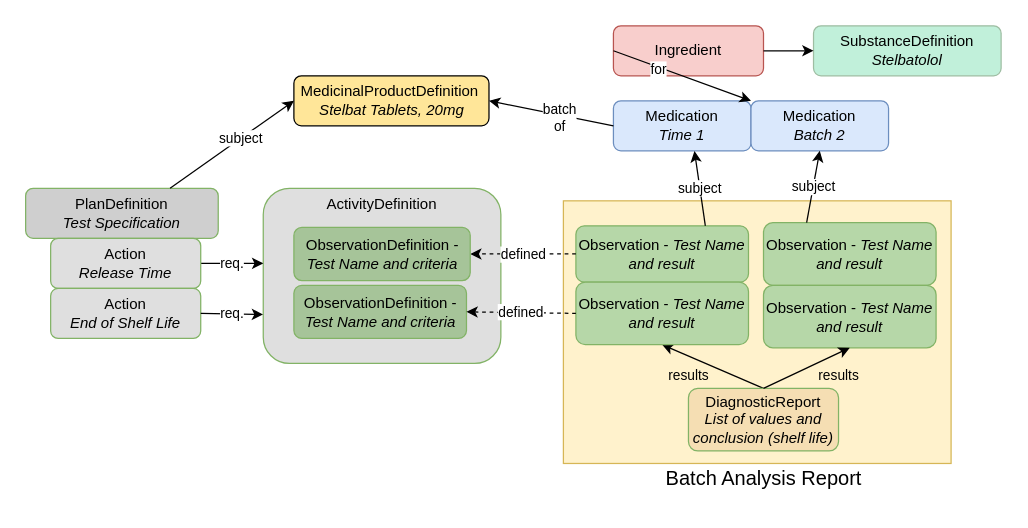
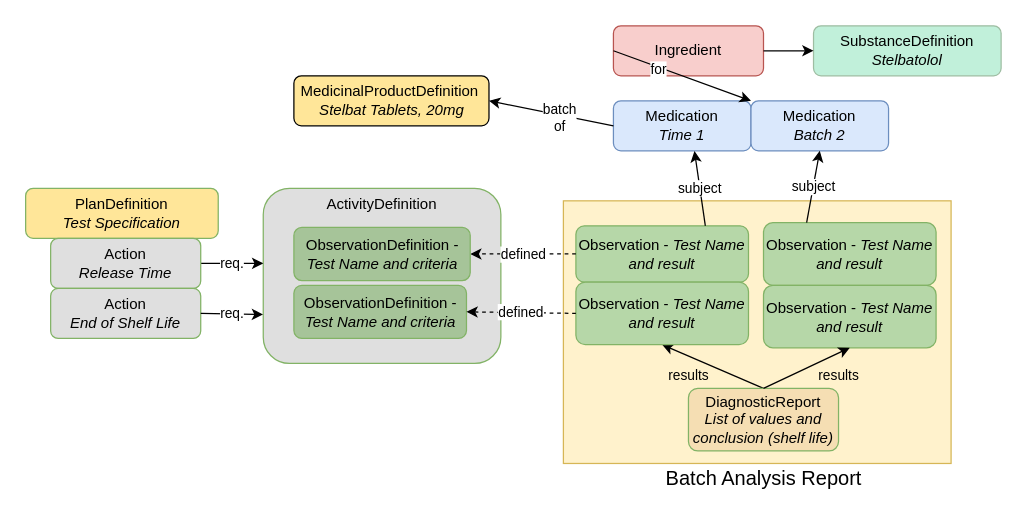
  <mxCell id="0" />
  <mxCell id="1" parent="0" />
  <mxCell id="2" value="&lt;br&gt;&lt;span style=&quot;color: rgb(0, 0, 0); font-family: Helvetica; font-size: 12px; font-style: normal; font-variant-ligatures: normal; font-variant-caps: normal; font-weight: 400; letter-spacing: normal; orphans: 2; text-align: center; text-indent: 0px; text-transform: none; widows: 2; word-spacing: 0px; -webkit-text-stroke-width: 0px; text-decoration-thickness: initial; text-decoration-style: initial; text-decoration-color: initial; float: none; display: inline !important;&quot;&gt;ActivityDefinition&lt;/span&gt;&lt;br&gt;&lt;br&gt;&lt;br&gt;&lt;br&gt;&lt;br&gt;&lt;br&gt;&lt;br&gt;&lt;br&gt;&lt;br&gt;&lt;br&gt;" style="rounded=1;whiteSpace=wrap;html=1;fontSize=12;glass=0;strokeWidth=1;shadow=0;fillColor=#dfdfdf;strokeColor=#82b366;labelPosition=center;verticalLabelPosition=middle;align=center;verticalAlign=middle;labelBackgroundColor=none;" parent="1" vertex="1"><mxGeometry x="210" y="150" width="190" height="140" as="geometry" /></mxCell>
  <mxCell id="3" value="" style="rounded=0;whiteSpace=wrap;html=1;fillColor=#fff2cc;strokeColor=#d6b656;" parent="1" vertex="1"><mxGeometry x="450" width="310" height="210" as="geometry" y="160" /></mxCell>
  <mxCell id="4" value="results" style="endArrow=classic;html=1;rounded=0;exitX=0.5;exitY=0;exitDx=0;exitDy=0;entryX=0.5;entryY=1;entryDx=0;entryDy=0;labelBackgroundColor=none;" parent="1" source="8" target="12" edge="1"><mxGeometry x="0.338" y="15" width="50" height="50" relative="1" as="geometry"><mxPoint x="620" y="270" as="sourcePoint" /><mxPoint x="696.5" y="310" as="targetPoint" /><mxPoint as="offset" /></mxGeometry></mxCell>
  <mxCell id="5" value="MedicinalProductDefinition&amp;nbsp;&lt;br&gt;&lt;i style=&quot;border-color: var(--border-color);&quot;&gt;Stelbat Tablets, 20mg&lt;/i&gt;" style="rounded=1;whiteSpace=wrap;html=1;fontSize=12;glass=0;strokeWidth=1;shadow=0;fillColor=#ffe699;" parent="1" vertex="1"><mxGeometry x="234.5" y="60" width="156" height="40" as="geometry" /></mxCell>
- <mxCell id="6" value="PlanDefinition&lt;br&gt;&lt;i&gt;Test Specification&lt;/i&gt;" style="rounded=1;whiteSpace=wrap;html=1;fontSize=12;glass=0;strokeWidth=1;shadow=0;fillColor=#cfcfcf;strokeColor=#82b366;" parent="1" vertex="1"><mxGeometry x="20" y="150" width="154" height="40" as="geometry" /></mxCell>
+ <mxCell id="6" value="PlanDefinition&lt;br&gt;&lt;i&gt;Test Specification&lt;/i&gt;" style="rounded=1;whiteSpace=wrap;html=1;fontSize=12;glass=0;strokeWidth=1;shadow=0;fillColor=#ffe699;strokeColor=#82b366;" parent="1" vertex="1"><mxGeometry x="20" y="150" width="154" height="40" as="geometry" /></mxCell>
  <mxCell id="7" value="req." style="endArrow=classic;html=1;rounded=0;exitX=1;exitY=0.5;exitDx=0;exitDy=0;" parent="1" source="10" edge="1"><mxGeometry width="50" height="50" relative="1" as="geometry"><mxPoint x="590" y="435" as="sourcePoint" /><mxPoint x="210" y="210" as="targetPoint" /></mxGeometry></mxCell>
  <mxCell id="8" value="DiagnosticReport&lt;br&gt;&lt;i&gt;List of values and conclusion (shelf life)&lt;/i&gt;" style="rounded=1;whiteSpace=wrap;html=1;fontSize=12;glass=0;strokeWidth=1;shadow=0;fillColor=#F5DEB3;strokeColor=#82b366;" parent="1" vertex="1"><mxGeometry x="550" y="310" width="120" height="50" as="geometry" /></mxCell>
  <mxCell id="9" value="ObservationDefinition - &lt;i&gt;Test Name and criteria&lt;/i&gt;" style="rounded=1;whiteSpace=wrap;html=1;fontSize=12;glass=0;strokeWidth=1;shadow=0;fillColor=#A6C499;strokeColor=#82b366;" parent="1" vertex="1"><mxGeometry x="234.5" y="227.5" width="138" height="42.5" as="geometry" /></mxCell>
  <mxCell id="10" value="Action&lt;br&gt;&lt;i&gt;Release Time&lt;br&gt;&lt;/i&gt;" style="rounded=1;whiteSpace=wrap;html=1;fontSize=12;glass=0;strokeWidth=1;shadow=0;fillColor=#dfdfdf;strokeColor=#82b366;" parent="1" vertex="1"><mxGeometry x="40" y="190" width="120" height="40" as="geometry" /></mxCell>
  <mxCell id="11" value="Observation - &lt;i&gt;Test Name and result&lt;/i&gt;" style="rounded=1;whiteSpace=wrap;html=1;fontSize=12;glass=0;strokeWidth=1;shadow=0;fillColor=#b6d7a8;strokeColor=#82b366;" parent="1" vertex="1"><mxGeometry x="460" y="180" width="138" height="45" as="geometry" /></mxCell>
  <mxCell id="12" value="Observation - &lt;i&gt;Test Name and result&lt;/i&gt;" style="rounded=1;whiteSpace=wrap;html=1;fontSize=12;glass=0;strokeWidth=1;shadow=0;fillColor=#b6d7a8;strokeColor=#82b366;" parent="1" vertex="1"><mxGeometry x="460" y="225" width="138" height="50" as="geometry" /></mxCell>
  <mxCell id="13" value="Medication&lt;br&gt;&lt;i&gt;Time 1&lt;/i&gt;" style="rounded=1;whiteSpace=wrap;html=1;fontSize=12;glass=0;strokeWidth=1;shadow=0;fillColor=#dae8fc;strokeColor=#6c8ebf;" parent="1" vertex="1"><mxGeometry x="490" y="80" width="110" height="40" as="geometry" /></mxCell>
- <mxCell id="14" value="" style="endArrow=classic;html=1;rounded=0;exitX=0.75;exitY=0;exitDx=0;exitDy=0;entryX=0;entryY=0.5;entryDx=0;entryDy=0;" parent="1" source="6" target="5" edge="1"><mxGeometry width="50" height="50" relative="1" as="geometry"><mxPoint x="190" y="220" as="sourcePoint" /><mxPoint x="260" y="210" as="targetPoint" /></mxGeometry></mxCell>
- <mxCell id="15" value="subject" style="edgeLabel;html=1;align=center;verticalAlign=middle;resizable=0;points=[];" parent="14" vertex="1" connectable="0"><mxGeometry x="0.238" y="-3" relative="1" as="geometry"><mxPoint x="-7" as="offset" /></mxGeometry></mxCell>
  <mxCell id="16" value="" style="endArrow=classic;html=1;rounded=0;entryX=1;entryY=0.5;entryDx=0;entryDy=0;" parent="1" target="5" edge="1"><mxGeometry width="50" height="50" relative="1" as="geometry"><mxPoint x="490" y="100" as="sourcePoint" /><mxPoint x="350" y="140" as="targetPoint" /></mxGeometry></mxCell>
  <mxCell id="17" value="batch&lt;br&gt;of" style="edgeLabel;html=1;align=center;verticalAlign=middle;resizable=0;points=[];" parent="16" vertex="1" connectable="0"><mxGeometry x="-0.401" y="1" relative="1" as="geometry"><mxPoint x="-14" y="-2" as="offset" /></mxGeometry></mxCell>
  <mxCell id="18" value="subject" style="endArrow=classic;html=1;rounded=0;entryX=0.589;entryY=1.005;entryDx=0;entryDy=0;exitX=0.75;exitY=0;exitDx=0;exitDy=0;entryPerimeter=0;" parent="1" source="11" target="13" edge="1"><mxGeometry width="50" height="50" relative="1" as="geometry"><mxPoint x="525" y="170" as="sourcePoint" /><mxPoint x="570" y="120" as="targetPoint" /></mxGeometry></mxCell>
  <mxCell id="19" value="Medication&lt;br&gt;&lt;i&gt;Batch 2&lt;/i&gt;" style="rounded=1;whiteSpace=wrap;html=1;fontSize=12;glass=0;strokeWidth=1;shadow=0;fillColor=#dae8fc;strokeColor=#6c8ebf;" parent="1" vertex="1"><mxGeometry x="600" y="80" width="110" height="40" as="geometry" /></mxCell>
  <mxCell id="20" value="Observation - &lt;i&gt;Test Name and result&lt;/i&gt;" style="rounded=1;whiteSpace=wrap;html=1;fontSize=12;glass=0;strokeWidth=1;shadow=0;fillColor=#b6d7a8;strokeColor=#82b366;" parent="1" vertex="1"><mxGeometry x="610" y="177.5" width="138" height="50" as="geometry" /></mxCell>
  <mxCell id="21" value="Observation - &lt;i&gt;Test Name and result&lt;/i&gt;" style="rounded=1;whiteSpace=wrap;html=1;fontSize=12;glass=0;strokeWidth=1;shadow=0;fillColor=#b6d7a8;strokeColor=#82b366;" parent="1" vertex="1"><mxGeometry x="610" y="227.5" width="138" height="50" as="geometry" /></mxCell>
  <mxCell id="22" value="results" style="endArrow=classic;html=1;rounded=0;exitX=0.5;exitY=0;exitDx=0;exitDy=0;entryX=0.5;entryY=1;entryDx=0;entryDy=0;labelBackgroundColor=none;" parent="1" source="8" target="21" edge="1"><mxGeometry x="0.535" y="-17" width="50" height="50" relative="1" as="geometry"><mxPoint x="610" y="330" as="sourcePoint" /><mxPoint x="539" y="285" as="targetPoint" /><mxPoint x="-1" as="offset" /></mxGeometry></mxCell>
  <mxCell id="23" value="defined" style="endArrow=classic;html=1;rounded=0;entryX=1;entryY=0.5;entryDx=0;entryDy=0;dashed=1;exitX=0;exitY=0.5;exitDx=0;exitDy=0;" parent="1" source="12" target="9" edge="1"><mxGeometry width="50" height="50" relative="1" as="geometry"><mxPoint x="410" y="250" as="sourcePoint" /><mxPoint x="240" y="260" as="targetPoint" /></mxGeometry></mxCell>
  <mxCell id="24" value="defined" style="endArrow=classic;html=1;rounded=0;entryX=1;entryY=0.5;entryDx=0;entryDy=0;dashed=1;exitX=0;exitY=0.5;exitDx=0;exitDy=0;" parent="1" source="11" target="30" edge="1"><mxGeometry width="50" height="50" relative="1" as="geometry"><mxPoint x="420" y="260" as="sourcePoint" /><mxPoint x="378" y="260" as="targetPoint" /></mxGeometry></mxCell>
  <mxCell id="25" value="subject" style="endArrow=classic;html=1;rounded=0;exitX=0.25;exitY=0;exitDx=0;exitDy=0;entryX=0.5;entryY=1;entryDx=0;entryDy=0;" parent="1" source="20" target="19" edge="1"><mxGeometry width="50" height="50" relative="1" as="geometry"><mxPoint x="578" y="207.5" as="sourcePoint" /><mxPoint x="610" y="140" as="targetPoint" /></mxGeometry></mxCell>
  <mxCell id="26" value="Ingredient" style="rounded=1;whiteSpace=wrap;html=1;fontSize=12;glass=0;strokeWidth=1;shadow=0;fillColor=#f8cecc;strokeColor=#b85450;" parent="1" vertex="1"><mxGeometry x="490" y="20" width="120" height="40" as="geometry" /></mxCell>
  <mxCell id="27" value="for" style="endArrow=classic;html=1;rounded=0;exitX=0;exitY=0.5;exitDx=0;exitDy=0;" parent="1" source="26" target="19" edge="1"><mxGeometry x="-0.333" y="-2" width="50" height="50" relative="1" as="geometry"><mxPoint x="471.43" y="110" as="sourcePoint" /><mxPoint x="396" y="100" as="targetPoint" /><mxPoint as="offset" /></mxGeometry></mxCell>
  <mxCell id="28" value="SubstanceDefinition&lt;br&gt;&lt;i&gt;Stelbatolol&lt;/i&gt;" style="rounded=1;whiteSpace=wrap;html=1;fontSize=12;glass=0;strokeWidth=1;shadow=0;fillColor=#c1f0da;strokeColor=#9ebda2;" parent="1" vertex="1"><mxGeometry x="650" y="20" width="150" height="40" as="geometry" /></mxCell>
  <mxCell id="29" value="" style="endArrow=classic;html=1;rounded=0;exitX=1;exitY=0.5;exitDx=0;exitDy=0;" parent="1" source="26" edge="1"><mxGeometry x="-0.333" y="-2" width="50" height="50" relative="1" as="geometry"><mxPoint x="500" y="50" as="sourcePoint" /><mxPoint x="650" y="40" as="targetPoint" /><mxPoint as="offset" /></mxGeometry></mxCell>
  <mxCell id="30" value="ObservationDefinition - &lt;i&gt;Test Name and criteria&lt;/i&gt;" style="rounded=1;whiteSpace=wrap;html=1;fontSize=12;glass=0;strokeWidth=1;shadow=0;fillColor=#A6C499;strokeColor=#82b366;" parent="1" vertex="1"><mxGeometry x="234.5" y="181.25" width="141" height="42.5" as="geometry" /></mxCell>
  <mxCell id="31" value="Action&lt;br&gt;&lt;i&gt;End of Shelf Life&lt;br&gt;&lt;/i&gt;" style="rounded=1;whiteSpace=wrap;html=1;fontSize=12;glass=0;strokeWidth=1;shadow=0;fillColor=#dfdfdf;strokeColor=#82b366;" parent="1" vertex="1"><mxGeometry x="40" y="230" width="120" height="40" as="geometry" /></mxCell>
  <mxCell id="32" value="req." style="endArrow=classic;html=1;rounded=0;exitX=1;exitY=0.5;exitDx=0;exitDy=0;entryX=-0.001;entryY=0.721;entryDx=0;entryDy=0;entryPerimeter=0;" parent="1" source="31" target="2" edge="1"><mxGeometry width="50" height="50" relative="1" as="geometry"><mxPoint x="170" y="220" as="sourcePoint" /><mxPoint x="210" y="230" as="targetPoint" /></mxGeometry></mxCell>
  <mxCell id="33" value="&lt;font style=&quot;font-size: 16px;&quot;&gt;Batch Analysis Report&lt;/font&gt;" style="text;strokeColor=none;fillColor=none;html=1;fontSize=24;fontStyle=0;verticalAlign=middle;align=center;" parent="1" vertex="1"><mxGeometry x="560" y="360" width="100" height="40" as="geometry" /></mxCell>
